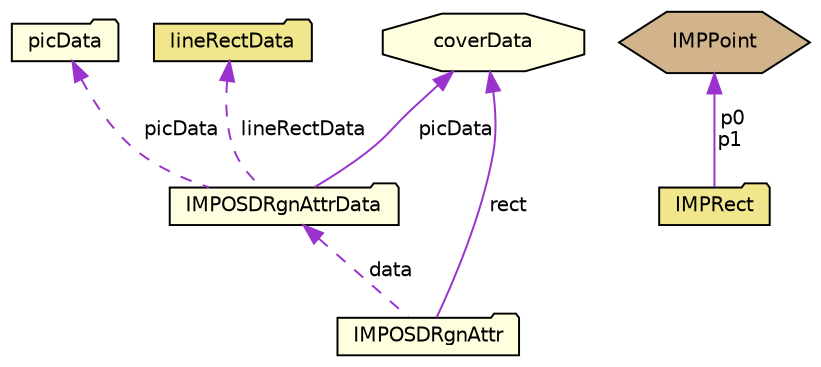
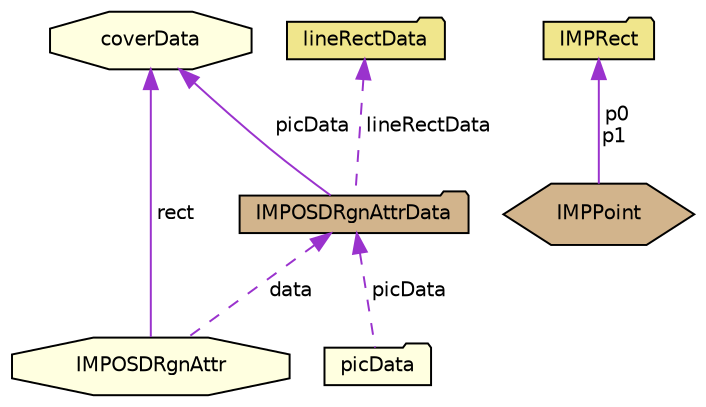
  digraph {
    node [color=black fillcolor=lightyellow fontname=Helvetica fontsize=10 shape=folder style=filled]
    edge [color=darkorchid3 dir=back fontname=Helvetica fontsize=10 labelfontname=Helvetica labelfontsize=10 style=dashed]
-   n1 [fontcolor=black height=0.2 label=IMPOSDRgnAttr width=0.4]
-   n2 [height=0.2 label=IMPOSDRgnAttrData width=0.4]
+   n1 [fontcolor=black height=0.2 label=IMPOSDRgnAttr shape=octagon width=0.4]
+   n2 [fillcolor=tan height=0.2 label=IMPOSDRgnAttrData width=0.4]
    n3 [height=0.2 label=picData width=0.4]
    n4 [height=0.2 label=coverData shape=octagon width=0.4]
    n5 [fillcolor=khaki height=0.2 label=lineRectData width=0.4]
    n6 [fillcolor=khaki height=0.2 label=IMPRect width=0.4]
    n7 [fillcolor=tan height=0.2 label=IMPPoint shape=hexagon width=0.4]
    n2 -> n1 [label=" data"]
-   n3 -> n2 [label=" picData"]
+   n2 -> n3 [label=" picData"]
    n4 -> n1 [label=" rect" style=solid]
    n4 -> n2 [label=" picData" style=solid]
    n5 -> n2 [label=" lineRectData"]
-   n7 -> n6 [label=" p0\np1" style=solid]
+   n6 -> n7 [label=" p0\np1" style=solid]
  }
